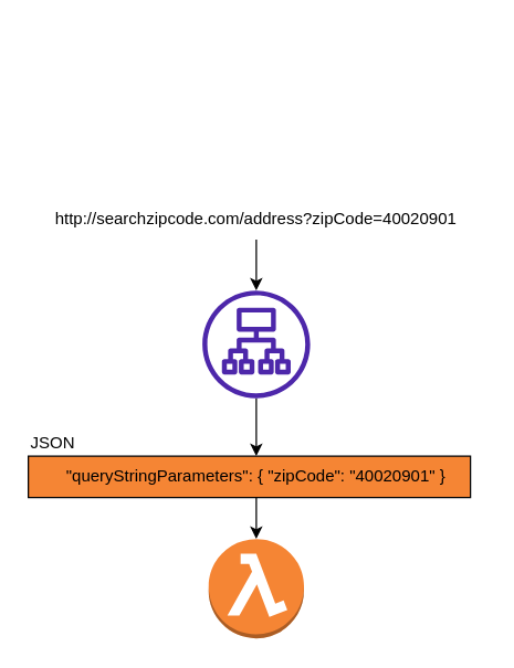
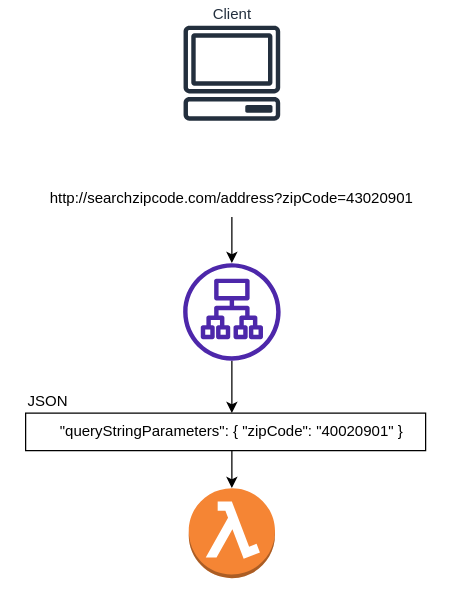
  <mxCell id="0" />
  <mxCell id="1" parent="0" />
+ <mxCell id="2" value="Client" style="sketch=0;outlineConnect=0;fontColor=#232F3E;gradientColor=none;fillColor=#232F3D;strokeColor=none;dashed=0;verticalLabelPosition=top;verticalAlign=bottom;align=center;html=1;fontSize=12;fontStyle=0;aspect=fixed;pointerEvents=1;shape=mxgraph.aws4.client;labelPosition=center;" vertex="1" parent="1"><mxGeometry x="146" y="20" width="78" height="76" as="geometry" /></mxCell>
  <mxCell id="3" style="edgeStyle=orthogonalEdgeStyle;rounded=0;orthogonalLoop=1;jettySize=auto;html=1;" edge="1" parent="1" source="4" target="6"><mxGeometry relative="1" as="geometry" /></mxCell>
- <mxCell id="4" value="http://searchzipcode.com/address?zipCode=40020901" style="text;html=1;strokeColor=none;fillColor=none;align=center;verticalAlign=middle;whiteSpace=wrap;rounded=0;" vertex="1" parent="1"><mxGeometry x="20" y="143" width="330" height="30" as="geometry" /></mxCell>
+ <mxCell id="4" value="http://searchzipcode.com/address?zipCode=43020901" style="text;html=1;strokeColor=none;fillColor=none;align=center;verticalAlign=middle;whiteSpace=wrap;rounded=0;" vertex="1" parent="1"><mxGeometry x="20" y="143" width="330" height="30" as="geometry" /></mxCell>
  <mxCell id="5" style="edgeStyle=orthogonalEdgeStyle;rounded=0;orthogonalLoop=1;jettySize=auto;html=1;entryX=0.5;entryY=0;entryDx=0;entryDy=0;" edge="1" parent="1" source="6" target="9"><mxGeometry relative="1" as="geometry" /></mxCell>
  <mxCell id="6" value="" style="sketch=0;outlineConnect=0;fontColor=#232F3E;gradientColor=none;fillColor=#4D27AA;strokeColor=none;dashed=0;verticalLabelPosition=bottom;verticalAlign=top;align=center;html=1;fontSize=12;fontStyle=0;aspect=fixed;pointerEvents=1;shape=mxgraph.aws4.application_load_balancer;" vertex="1" parent="1"><mxGeometry x="146" y="210" width="78" height="78" as="geometry" /></mxCell>
- <mxCell id="7" value="JSON" style="rounded=0;whiteSpace=wrap;html=1;labelPosition=center;verticalLabelPosition=top;align=left;verticalAlign=bottom;fillColor=#f58534;" vertex="1" parent="1"><mxGeometry x="20" y="330" width="320" height="30" as="geometry" /></mxCell>
+ <mxCell id="7" value="JSON" style="rounded=0;whiteSpace=wrap;html=1;labelPosition=center;verticalLabelPosition=top;align=left;verticalAlign=bottom;" vertex="1" parent="1"><mxGeometry x="20" y="330" width="320" height="30" as="geometry" /></mxCell>
  <mxCell id="8" style="edgeStyle=orthogonalEdgeStyle;rounded=0;orthogonalLoop=1;jettySize=auto;html=1;" edge="1" parent="1" source="9" target="10"><mxGeometry relative="1" as="geometry" /></mxCell>
  <mxCell id="9" value="&quot;queryStringParameters&quot;: { &quot;zipCode&quot;: &quot;40020901&quot; }" style="text;html=1;strokeColor=none;fillColor=none;align=center;verticalAlign=middle;whiteSpace=wrap;rounded=0;" vertex="1" parent="1"><mxGeometry x="20" y="330" width="330" height="30" as="geometry" /></mxCell>
  <mxCell id="10" value="" style="outlineConnect=0;dashed=0;verticalLabelPosition=bottom;verticalAlign=top;align=center;html=1;shape=mxgraph.aws3.lambda_function;fillColor=#F58534;gradientColor=none;" vertex="1" parent="1"><mxGeometry x="150.5" y="390" width="69" height="72" as="geometry" /></mxCell>
